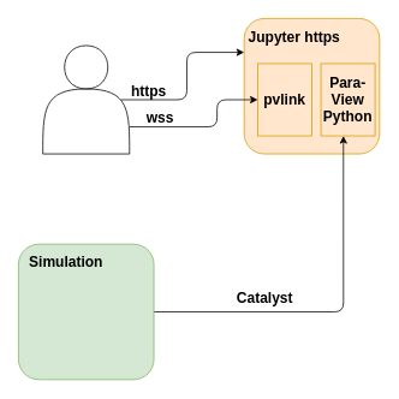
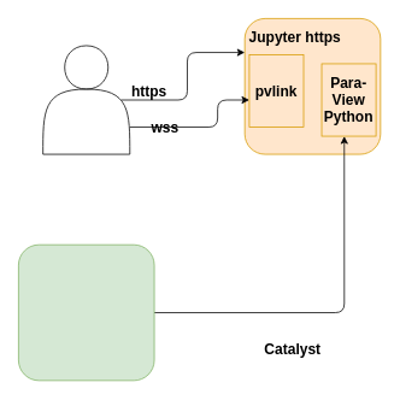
  <mxCell id="0" style=";html=1;" />
  <mxCell id="1" style=";html=1;" parent="0" />
  <mxCell id="2" value="" style="rounded=1;whiteSpace=wrap;html=1;fillColor=#ffe6cc;strokeColor=#d79b00;" parent="1" vertex="1"><mxGeometry x="270" y="20" width="150" height="150" as="geometry" /></mxCell>
  <mxCell id="3" style="edgeStyle=orthogonalEdgeStyle;rounded=1;orthogonalLoop=1;jettySize=auto;html=1;entryX=0.733;entryY=0.867;entryDx=0;entryDy=0;entryPerimeter=0;" edge="1" parent="1" source="4" target="2"><mxGeometry relative="1" as="geometry"><mxPoint x="270" y="345" as="targetPoint" /></mxGeometry></mxCell>
  <mxCell id="4" value="" style="rounded=1;whiteSpace=wrap;html=1;fillColor=#d5e8d4;strokeColor=#82b366;" parent="1" vertex="1"><mxGeometry x="20" y="270" width="150" height="150" as="geometry" /></mxCell>
  <mxCell id="5" value="&lt;div style=&quot;font-size: 16px&quot;&gt;Jupyter https&lt;/div&gt;" style="text;html=1;strokeColor=none;fillColor=none;align=left;verticalAlign=middle;whiteSpace=wrap;rounded=0;fontSize=16;fontStyle=1" parent="1" vertex="1"><mxGeometry x="272.5" y="30" width="145" height="20" as="geometry" /></mxCell>
- <mxCell id="6" value="&lt;div style=&quot;font-size: 16px;&quot;&gt;Simulation&lt;/div&gt;" style="text;html=1;strokeColor=none;fillColor=none;align=left;verticalAlign=middle;whiteSpace=wrap;rounded=0;fontSize=16;fontStyle=1" parent="1" vertex="1"><mxGeometry x="30" y="280" width="110" height="20" as="geometry" /></mxCell>
  <mxCell id="7" value="&lt;div&gt;Para-&lt;/div&gt;&lt;div&gt;View Python&lt;/div&gt;" style="text;html=1;strokeColor=#d79b00;fillColor=#ffe6cc;align=center;verticalAlign=middle;whiteSpace=wrap;rounded=0;fontSize=16;fontStyle=1" parent="1" vertex="1"><mxGeometry x="355" y="70" width="60" height="80" as="geometry" /></mxCell>
- <mxCell id="8" value="pvlink" style="text;html=1;strokeColor=#d79b00;fillColor=#ffe6cc;align=center;verticalAlign=middle;whiteSpace=wrap;rounded=0;fontSize=16;fontStyle=1" parent="1" vertex="1"><mxGeometry x="285" y="70" width="60" height="80" as="geometry" /></mxCell>
- <mxCell id="9" value="Catalyst" style="text;html=1;strokeColor=none;fillColor=none;align=left;verticalAlign=middle;whiteSpace=wrap;rounded=0;fontSize=16;fontStyle=1" parent="1" vertex="1"><mxGeometry x="260" y="320" width="70" height="20" as="geometry" /></mxCell>
+ <mxCell id="8" value="pvlink" style="text;html=1;strokeColor=#d79b00;fillColor=#ffe6cc;align=center;verticalAlign=middle;whiteSpace=wrap;rounded=0;fontSize=16;fontStyle=1" parent="1" vertex="1"><mxGeometry x="275" y="60" width="60" height="80" as="geometry" /></mxCell>
+ <mxCell id="9" value="Catalyst" style="text;html=1;strokeColor=none;fillColor=none;align=left;verticalAlign=middle;whiteSpace=wrap;rounded=0;fontSize=16;fontStyle=1" parent="1" vertex="1"><mxGeometry x="290" y="375" width="70" height="20" as="geometry" /></mxCell>
  <mxCell id="10" style="edgeStyle=orthogonalEdgeStyle;rounded=1;orthogonalLoop=1;jettySize=auto;html=1;entryX=0;entryY=0.25;entryDx=0;entryDy=0;exitX=0.9;exitY=0.5;exitDx=0;exitDy=0;exitPerimeter=0;" edge="1" parent="1" source="12" target="2"><mxGeometry relative="1" as="geometry"><Array as="points" /></mxGeometry></mxCell>
  <mxCell id="11" style="edgeStyle=orthogonalEdgeStyle;rounded=1;orthogonalLoop=1;jettySize=auto;html=1;exitX=1;exitY=0.75;exitDx=0;exitDy=0;" edge="1" parent="1" source="12" target="8"><mxGeometry relative="1" as="geometry"><Array as="points"><mxPoint x="240" y="140" /><mxPoint x="240" y="110" /></Array></mxGeometry></mxCell>
  <mxCell id="12" value="" style="shape=actor;whiteSpace=wrap;html=1;fontSize=16;align=left;" parent="1" vertex="1"><mxGeometry x="47" y="50" width="96" height="120" as="geometry" /></mxCell>
  <mxCell id="13" value="https" style="text;html=1;strokeColor=none;fillColor=none;align=left;verticalAlign=middle;whiteSpace=wrap;rounded=0;fontSize=16;fontStyle=1" vertex="1" parent="1"><mxGeometry x="143" y="90" width="70" height="20" as="geometry" /></mxCell>
- <mxCell id="14" value="wss" style="text;html=1;strokeColor=none;fillColor=none;align=left;verticalAlign=middle;whiteSpace=wrap;rounded=0;fontSize=16;fontStyle=1" vertex="1" parent="1"><mxGeometry x="160" y="120" width="70" height="20" as="geometry" /></mxCell>
+ <mxCell id="14" value="wss" style="text;html=1;strokeColor=none;fillColor=none;align=left;verticalAlign=middle;whiteSpace=wrap;rounded=0;fontSize=16;fontStyle=1" vertex="1" parent="1"><mxGeometry x="165" y="130" width="70" height="20" as="geometry" /></mxCell>
